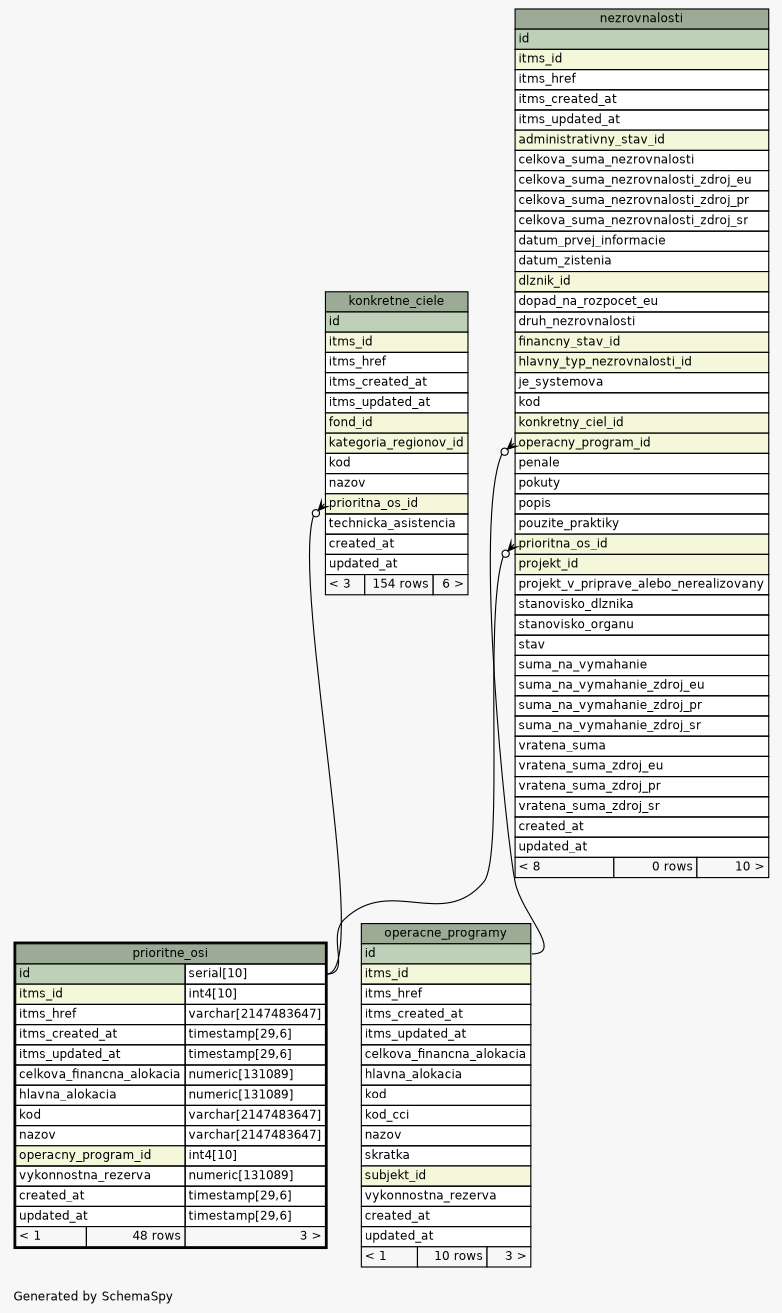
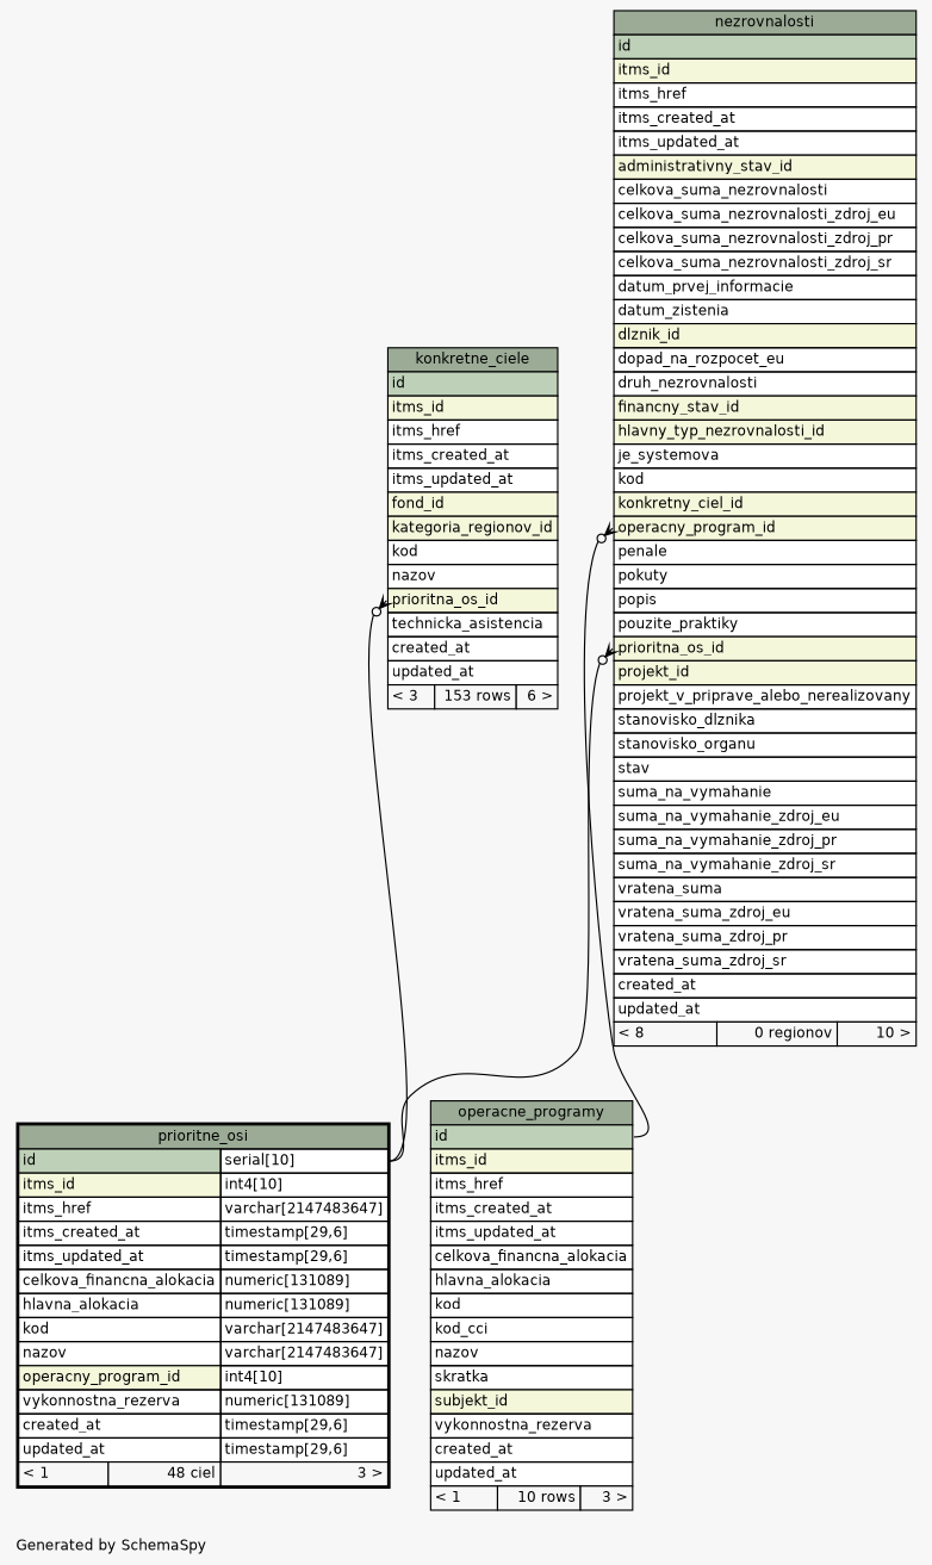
  digraph {
    bgcolor="#f7f7f7"
    fontname=Helvetica
    fontsize=11
    label="\nGenerated by SchemaSpy"
    labeljust=l
    nodesep=0.18
    rankdir=TB
    ranksep=0.46
    node [fontname=Helvetica fontsize=11 shape=plaintext]
    edge [arrowhead=none arrowsize=0.8 arrowtail=crowodot dir=back headport="id.type:e" tailport="prioritna_os_id:w"]
-   n1 [label=<     <TABLE BORDER="0" CELLBORDER="1" CELLSPACING="0" BGCOLOR="#ffffff">       <TR><TD COLSPAN="3" BGCOLOR="#9bab96" ALIGN="CENTER">konkretne_ciele</TD></TR>       <TR><TD PORT="id" COLSPAN="3" BGCOLOR="#bed1b8" ALIGN="LEFT">id</TD></TR>       <TR><TD PORT="itms_id" COLSPAN="3" BGCOLOR="#f4f7da" ALIGN="LEFT">itms_id</TD></TR>       <TR><TD PORT="itms_href" COLSPAN="3" ALIGN="LEFT">itms_href</TD></TR>       <TR><TD PORT="itms_created_at" COLSPAN="3" ALIGN="LEFT">itms_created_at</TD></TR>       <TR><TD PORT="itms_updated_at" COLSPAN="3" ALIGN="LEFT">itms_updated_at</TD></TR>       <TR><TD PORT="fond_id" COLSPAN="3" BGCOLOR="#f4f7da" ALIGN="LEFT">fond_id</TD></TR>       <TR><TD PORT="kategoria_regionov_id" COLSPAN="3" BGCOLOR="#f4f7da" ALIGN="LEFT">kategoria_regionov_id</TD></TR>       <TR><TD PORT="kod" COLSPAN="3" ALIGN="LEFT">kod</TD></TR>       <TR><TD PORT="nazov" COLSPAN="3" ALIGN="LEFT">nazov</TD></TR>       <TR><TD PORT="prioritna_os_id" COLSPAN="3" BGCOLOR="#f4f7da" ALIGN="LEFT">prioritna_os_id</TD></TR>       <TR><TD PORT="technicka_asistencia" COLSPAN="3" ALIGN="LEFT">technicka_asistencia</TD></TR>       <TR><TD PORT="created_at" COLSPAN="3" ALIGN="LEFT">created_at</TD></TR>       <TR><TD PORT="updated_at" COLSPAN="3" ALIGN="LEFT">updated_at</TD></TR>       <TR><TD ALIGN="LEFT" BGCOLOR="#f7f7f7">&lt; 3</TD><TD ALIGN="RIGHT" BGCOLOR="#f7f7f7">154 rows</TD><TD ALIGN="RIGHT" BGCOLOR="#f7f7f7">6 &gt;</TD></TR>     </TABLE>>]
-   n2 [label=<     <TABLE BORDER="2" CELLBORDER="1" CELLSPACING="0" BGCOLOR="#ffffff">       <TR><TD COLSPAN="3" BGCOLOR="#9bab96" ALIGN="CENTER">prioritne_osi</TD></TR>       <TR><TD PORT="id" COLSPAN="2" BGCOLOR="#bed1b8" ALIGN="LEFT">id</TD><TD PORT="id.type" ALIGN="LEFT">serial[10]</TD></TR>       <TR><TD PORT="itms_id" COLSPAN="2" BGCOLOR="#f4f7da" ALIGN="LEFT">itms_id</TD><TD PORT="itms_id.type" ALIGN="LEFT">int4[10]</TD></TR>       <TR><TD PORT="itms_href" COLSPAN="2" ALIGN="LEFT">itms_href</TD><TD PORT="itms_href.type" ALIGN="LEFT">varchar[2147483647]</TD></TR>       <TR><TD PORT="itms_created_at" COLSPAN="2" ALIGN="LEFT">itms_created_at</TD><TD PORT="itms_created_at.type" ALIGN="LEFT">timestamp[29,6]</TD></TR>       <TR><TD PORT="itms_updated_at" COLSPAN="2" ALIGN="LEFT">itms_updated_at</TD><TD PORT="itms_updated_at.type" ALIGN="LEFT">timestamp[29,6]</TD></TR>       <TR><TD PORT="celkova_financna_alokacia" COLSPAN="2" ALIGN="LEFT">celkova_financna_alokacia</TD><TD PORT="celkova_financna_alokacia.type" ALIGN="LEFT">numeric[131089]</TD></TR>       <TR><TD PORT="hlavna_alokacia" COLSPAN="2" ALIGN="LEFT">hlavna_alokacia</TD><TD PORT="hlavna_alokacia.type" ALIGN="LEFT">numeric[131089]</TD></TR>       <TR><TD PORT="kod" COLSPAN="2" ALIGN="LEFT">kod</TD><TD PORT="kod.type" ALIGN="LEFT">varchar[2147483647]</TD></TR>       <TR><TD PORT="nazov" COLSPAN="2" ALIGN="LEFT">nazov</TD><TD PORT="nazov.type" ALIGN="LEFT">varchar[2147483647]</TD></TR>       <TR><TD PORT="operacny_program_id" COLSPAN="2" BGCOLOR="#f4f7da" ALIGN="LEFT">operacny_program_id</TD><TD PORT="operacny_program_id.type" ALIGN="LEFT">int4[10]</TD></TR>       <TR><TD PORT="vykonnostna_rezerva" COLSPAN="2" ALIGN="LEFT">vykonnostna_rezerva</TD><TD PORT="vykonnostna_rezerva.type" ALIGN="LEFT">numeric[131089]</TD></TR>       <TR><TD PORT="created_at" COLSPAN="2" ALIGN="LEFT">created_at</TD><TD PORT="created_at.type" ALIGN="LEFT">timestamp[29,6]</TD></TR>       <TR><TD PORT="updated_at" COLSPAN="2" ALIGN="LEFT">updated_at</TD><TD PORT="updated_at.type" ALIGN="LEFT">timestamp[29,6]</TD></TR>       <TR><TD ALIGN="LEFT" BGCOLOR="#f7f7f7">&lt; 1</TD><TD ALIGN="RIGHT" BGCOLOR="#f7f7f7">48 rows</TD><TD ALIGN="RIGHT" BGCOLOR="#f7f7f7">3 &gt;</TD></TR>     </TABLE>>]
+   n1 [label=<     <TABLE BORDER="0" CELLBORDER="1" CELLSPACING="0" BGCOLOR="#ffffff">       <TR><TD COLSPAN="3" BGCOLOR="#9bab96" ALIGN="CENTER">konkretne_ciele</TD></TR>       <TR><TD PORT="id" COLSPAN="3" BGCOLOR="#bed1b8" ALIGN="LEFT">id</TD></TR>       <TR><TD PORT="itms_id" COLSPAN="3" BGCOLOR="#f4f7da" ALIGN="LEFT">itms_id</TD></TR>       <TR><TD PORT="itms_href" COLSPAN="3" ALIGN="LEFT">itms_href</TD></TR>       <TR><TD PORT="itms_created_at" COLSPAN="3" ALIGN="LEFT">itms_created_at</TD></TR>       <TR><TD PORT="itms_updated_at" COLSPAN="3" ALIGN="LEFT">itms_updated_at</TD></TR>       <TR><TD PORT="fond_id" COLSPAN="3" BGCOLOR="#f4f7da" ALIGN="LEFT">fond_id</TD></TR>       <TR><TD PORT="kategoria_regionov_id" COLSPAN="3" BGCOLOR="#f4f7da" ALIGN="LEFT">kategoria_regionov_id</TD></TR>       <TR><TD PORT="kod" COLSPAN="3" ALIGN="LEFT">kod</TD></TR>       <TR><TD PORT="nazov" COLSPAN="3" ALIGN="LEFT">nazov</TD></TR>       <TR><TD PORT="prioritna_os_id" COLSPAN="3" BGCOLOR="#f4f7da" ALIGN="LEFT">prioritna_os_id</TD></TR>       <TR><TD PORT="technicka_asistencia" COLSPAN="3" ALIGN="LEFT">technicka_asistencia</TD></TR>       <TR><TD PORT="created_at" COLSPAN="3" ALIGN="LEFT">created_at</TD></TR>       <TR><TD PORT="updated_at" COLSPAN="3" ALIGN="LEFT">updated_at</TD></TR>       <TR><TD ALIGN="LEFT" BGCOLOR="#f7f7f7">&lt; 3</TD><TD ALIGN="RIGHT" BGCOLOR="#f7f7f7">153 rows</TD><TD ALIGN="RIGHT" BGCOLOR="#f7f7f7">6 &gt;</TD></TR>     </TABLE>>]
+   n2 [label=<     <TABLE BORDER="2" CELLBORDER="1" CELLSPACING="0" BGCOLOR="#ffffff">       <TR><TD COLSPAN="3" BGCOLOR="#9bab96" ALIGN="CENTER">prioritne_osi</TD></TR>       <TR><TD PORT="id" COLSPAN="2" BGCOLOR="#bed1b8" ALIGN="LEFT">id</TD><TD PORT="id.type" ALIGN="LEFT">serial[10]</TD></TR>       <TR><TD PORT="itms_id" COLSPAN="2" BGCOLOR="#f4f7da" ALIGN="LEFT">itms_id</TD><TD PORT="itms_id.type" ALIGN="LEFT">int4[10]</TD></TR>       <TR><TD PORT="itms_href" COLSPAN="2" ALIGN="LEFT">itms_href</TD><TD PORT="itms_href.type" ALIGN="LEFT">varchar[2147483647]</TD></TR>       <TR><TD PORT="itms_created_at" COLSPAN="2" ALIGN="LEFT">itms_created_at</TD><TD PORT="itms_created_at.type" ALIGN="LEFT">timestamp[29,6]</TD></TR>       <TR><TD PORT="itms_updated_at" COLSPAN="2" ALIGN="LEFT">itms_updated_at</TD><TD PORT="itms_updated_at.type" ALIGN="LEFT">timestamp[29,6]</TD></TR>       <TR><TD PORT="celkova_financna_alokacia" COLSPAN="2" ALIGN="LEFT">celkova_financna_alokacia</TD><TD PORT="celkova_financna_alokacia.type" ALIGN="LEFT">numeric[131089]</TD></TR>       <TR><TD PORT="hlavna_alokacia" COLSPAN="2" ALIGN="LEFT">hlavna_alokacia</TD><TD PORT="hlavna_alokacia.type" ALIGN="LEFT">numeric[131089]</TD></TR>       <TR><TD PORT="kod" COLSPAN="2" ALIGN="LEFT">kod</TD><TD PORT="kod.type" ALIGN="LEFT">varchar[2147483647]</TD></TR>       <TR><TD PORT="nazov" COLSPAN="2" ALIGN="LEFT">nazov</TD><TD PORT="nazov.type" ALIGN="LEFT">varchar[2147483647]</TD></TR>       <TR><TD PORT="operacny_program_id" COLSPAN="2" BGCOLOR="#f4f7da" ALIGN="LEFT">operacny_program_id</TD><TD PORT="operacny_program_id.type" ALIGN="LEFT">int4[10]</TD></TR>       <TR><TD PORT="vykonnostna_rezerva" COLSPAN="2" ALIGN="LEFT">vykonnostna_rezerva</TD><TD PORT="vykonnostna_rezerva.type" ALIGN="LEFT">numeric[131089]</TD></TR>       <TR><TD PORT="created_at" COLSPAN="2" ALIGN="LEFT">created_at</TD><TD PORT="created_at.type" ALIGN="LEFT">timestamp[29,6]</TD></TR>       <TR><TD PORT="updated_at" COLSPAN="2" ALIGN="LEFT">updated_at</TD><TD PORT="updated_at.type" ALIGN="LEFT">timestamp[29,6]</TD></TR>       <TR><TD ALIGN="LEFT" BGCOLOR="#f7f7f7">&lt; 1</TD><TD ALIGN="RIGHT" BGCOLOR="#f7f7f7">48 ciel</TD><TD ALIGN="RIGHT" BGCOLOR="#f7f7f7">3 &gt;</TD></TR>     </TABLE>>]
    n3 [label=<     <TABLE BORDER="0" CELLBORDER="1" CELLSPACING="0" BGCOLOR="#ffffff">       <TR><TD COLSPAN="3" BGCOLOR="#9bab96" ALIGN="CENTER">operacne_programy</TD></TR>       <TR><TD PORT="id" COLSPAN="3" BGCOLOR="#bed1b8" ALIGN="LEFT">id</TD></TR>       <TR><TD PORT="itms_id" COLSPAN="3" BGCOLOR="#f4f7da" ALIGN="LEFT">itms_id</TD></TR>       <TR><TD PORT="itms_href" COLSPAN="3" ALIGN="LEFT">itms_href</TD></TR>       <TR><TD PORT="itms_created_at" COLSPAN="3" ALIGN="LEFT">itms_created_at</TD></TR>       <TR><TD PORT="itms_updated_at" COLSPAN="3" ALIGN="LEFT">itms_updated_at</TD></TR>       <TR><TD PORT="celkova_financna_alokacia" COLSPAN="3" ALIGN="LEFT">celkova_financna_alokacia</TD></TR>       <TR><TD PORT="hlavna_alokacia" COLSPAN="3" ALIGN="LEFT">hlavna_alokacia</TD></TR>       <TR><TD PORT="kod" COLSPAN="3" ALIGN="LEFT">kod</TD></TR>       <TR><TD PORT="kod_cci" COLSPAN="3" ALIGN="LEFT">kod_cci</TD></TR>       <TR><TD PORT="nazov" COLSPAN="3" ALIGN="LEFT">nazov</TD></TR>       <TR><TD PORT="skratka" COLSPAN="3" ALIGN="LEFT">skratka</TD></TR>       <TR><TD PORT="subjekt_id" COLSPAN="3" BGCOLOR="#f4f7da" ALIGN="LEFT">subjekt_id</TD></TR>       <TR><TD PORT="vykonnostna_rezerva" COLSPAN="3" ALIGN="LEFT">vykonnostna_rezerva</TD></TR>       <TR><TD PORT="created_at" COLSPAN="3" ALIGN="LEFT">created_at</TD></TR>       <TR><TD PORT="updated_at" COLSPAN="3" ALIGN="LEFT">updated_at</TD></TR>       <TR><TD ALIGN="LEFT" BGCOLOR="#f7f7f7">&lt; 1</TD><TD ALIGN="RIGHT" BGCOLOR="#f7f7f7">10 rows</TD><TD ALIGN="RIGHT" BGCOLOR="#f7f7f7">3 &gt;</TD></TR>     </TABLE>>]
-   n4 [label=<     <TABLE BORDER="0" CELLBORDER="1" CELLSPACING="0" BGCOLOR="#ffffff">       <TR><TD COLSPAN="3" BGCOLOR="#9bab96" ALIGN="CENTER">nezrovnalosti</TD></TR>       <TR><TD PORT="id" COLSPAN="3" BGCOLOR="#bed1b8" ALIGN="LEFT">id</TD></TR>       <TR><TD PORT="itms_id" COLSPAN="3" BGCOLOR="#f4f7da" ALIGN="LEFT">itms_id</TD></TR>       <TR><TD PORT="itms_href" COLSPAN="3" ALIGN="LEFT">itms_href</TD></TR>       <TR><TD PORT="itms_created_at" COLSPAN="3" ALIGN="LEFT">itms_created_at</TD></TR>       <TR><TD PORT="itms_updated_at" COLSPAN="3" ALIGN="LEFT">itms_updated_at</TD></TR>       <TR><TD PORT="administrativny_stav_id" COLSPAN="3" BGCOLOR="#f4f7da" ALIGN="LEFT">administrativny_stav_id</TD></TR>       <TR><TD PORT="celkova_suma_nezrovnalosti" COLSPAN="3" ALIGN="LEFT">celkova_suma_nezrovnalosti</TD></TR>       <TR><TD PORT="celkova_suma_nezrovnalosti_zdroj_eu" COLSPAN="3" ALIGN="LEFT">celkova_suma_nezrovnalosti_zdroj_eu</TD></TR>       <TR><TD PORT="celkova_suma_nezrovnalosti_zdroj_pr" COLSPAN="3" ALIGN="LEFT">celkova_suma_nezrovnalosti_zdroj_pr</TD></TR>       <TR><TD PORT="celkova_suma_nezrovnalosti_zdroj_sr" COLSPAN="3" ALIGN="LEFT">celkova_suma_nezrovnalosti_zdroj_sr</TD></TR>       <TR><TD PORT="datum_prvej_informacie" COLSPAN="3" ALIGN="LEFT">datum_prvej_informacie</TD></TR>       <TR><TD PORT="datum_zistenia" COLSPAN="3" ALIGN="LEFT">datum_zistenia</TD></TR>       <TR><TD PORT="dlznik_id" COLSPAN="3" BGCOLOR="#f4f7da" ALIGN="LEFT">dlznik_id</TD></TR>       <TR><TD PORT="dopad_na_rozpocet_eu" COLSPAN="3" ALIGN="LEFT">dopad_na_rozpocet_eu</TD></TR>       <TR><TD PORT="druh_nezrovnalosti" COLSPAN="3" ALIGN="LEFT">druh_nezrovnalosti</TD></TR>       <TR><TD PORT="financny_stav_id" COLSPAN="3" BGCOLOR="#f4f7da" ALIGN="LEFT">financny_stav_id</TD></TR>       <TR><TD PORT="hlavny_typ_nezrovnalosti_id" COLSPAN="3" BGCOLOR="#f4f7da" ALIGN="LEFT">hlavny_typ_nezrovnalosti_id</TD></TR>       <TR><TD PORT="je_systemova" COLSPAN="3" ALIGN="LEFT">je_systemova</TD></TR>       <TR><TD PORT="kod" COLSPAN="3" ALIGN="LEFT">kod</TD></TR>       <TR><TD PORT="konkretny_ciel_id" COLSPAN="3" BGCOLOR="#f4f7da" ALIGN="LEFT">konkretny_ciel_id</TD></TR>       <TR><TD PORT="operacny_program_id" COLSPAN="3" BGCOLOR="#f4f7da" ALIGN="LEFT">operacny_program_id</TD></TR>       <TR><TD PORT="penale" COLSPAN="3" ALIGN="LEFT">penale</TD></TR>       <TR><TD PORT="pokuty" COLSPAN="3" ALIGN="LEFT">pokuty</TD></TR>       <TR><TD PORT="popis" COLSPAN="3" ALIGN="LEFT">popis</TD></TR>       <TR><TD PORT="pouzite_praktiky" COLSPAN="3" ALIGN="LEFT">pouzite_praktiky</TD></TR>       <TR><TD PORT="prioritna_os_id" COLSPAN="3" BGCOLOR="#f4f7da" ALIGN="LEFT">prioritna_os_id</TD></TR>       <TR><TD PORT="projekt_id" COLSPAN="3" BGCOLOR="#f4f7da" ALIGN="LEFT">projekt_id</TD></TR>       <TR><TD PORT="projekt_v_priprave_alebo_nerealizovany" COLSPAN="3" ALIGN="LEFT">projekt_v_priprave_alebo_nerealizovany</TD></TR>       <TR><TD PORT="stanovisko_dlznika" COLSPAN="3" ALIGN="LEFT">stanovisko_dlznika</TD></TR>       <TR><TD PORT="stanovisko_organu" COLSPAN="3" ALIGN="LEFT">stanovisko_organu</TD></TR>       <TR><TD PORT="stav" COLSPAN="3" ALIGN="LEFT">stav</TD></TR>       <TR><TD PORT="suma_na_vymahanie" COLSPAN="3" ALIGN="LEFT">suma_na_vymahanie</TD></TR>       <TR><TD PORT="suma_na_vymahanie_zdroj_eu" COLSPAN="3" ALIGN="LEFT">suma_na_vymahanie_zdroj_eu</TD></TR>       <TR><TD PORT="suma_na_vymahanie_zdroj_pr" COLSPAN="3" ALIGN="LEFT">suma_na_vymahanie_zdroj_pr</TD></TR>       <TR><TD PORT="suma_na_vymahanie_zdroj_sr" COLSPAN="3" ALIGN="LEFT">suma_na_vymahanie_zdroj_sr</TD></TR>       <TR><TD PORT="vratena_suma" COLSPAN="3" ALIGN="LEFT">vratena_suma</TD></TR>       <TR><TD PORT="vratena_suma_zdroj_eu" COLSPAN="3" ALIGN="LEFT">vratena_suma_zdroj_eu</TD></TR>       <TR><TD PORT="vratena_suma_zdroj_pr" COLSPAN="3" ALIGN="LEFT">vratena_suma_zdroj_pr</TD></TR>       <TR><TD PORT="vratena_suma_zdroj_sr" COLSPAN="3" ALIGN="LEFT">vratena_suma_zdroj_sr</TD></TR>       <TR><TD PORT="created_at" COLSPAN="3" ALIGN="LEFT">created_at</TD></TR>       <TR><TD PORT="updated_at" COLSPAN="3" ALIGN="LEFT">updated_at</TD></TR>       <TR><TD ALIGN="LEFT" BGCOLOR="#f7f7f7">&lt; 8</TD><TD ALIGN="RIGHT" BGCOLOR="#f7f7f7">0 rows</TD><TD ALIGN="RIGHT" BGCOLOR="#f7f7f7">10 &gt;</TD></TR>     </TABLE>>]
+   n4 [label=<     <TABLE BORDER="0" CELLBORDER="1" CELLSPACING="0" BGCOLOR="#ffffff">       <TR><TD COLSPAN="3" BGCOLOR="#9bab96" ALIGN="CENTER">nezrovnalosti</TD></TR>       <TR><TD PORT="id" COLSPAN="3" BGCOLOR="#bed1b8" ALIGN="LEFT">id</TD></TR>       <TR><TD PORT="itms_id" COLSPAN="3" BGCOLOR="#f4f7da" ALIGN="LEFT">itms_id</TD></TR>       <TR><TD PORT="itms_href" COLSPAN="3" ALIGN="LEFT">itms_href</TD></TR>       <TR><TD PORT="itms_created_at" COLSPAN="3" ALIGN="LEFT">itms_created_at</TD></TR>       <TR><TD PORT="itms_updated_at" COLSPAN="3" ALIGN="LEFT">itms_updated_at</TD></TR>       <TR><TD PORT="administrativny_stav_id" COLSPAN="3" BGCOLOR="#f4f7da" ALIGN="LEFT">administrativny_stav_id</TD></TR>       <TR><TD PORT="celkova_suma_nezrovnalosti" COLSPAN="3" ALIGN="LEFT">celkova_suma_nezrovnalosti</TD></TR>       <TR><TD PORT="celkova_suma_nezrovnalosti_zdroj_eu" COLSPAN="3" ALIGN="LEFT">celkova_suma_nezrovnalosti_zdroj_eu</TD></TR>       <TR><TD PORT="celkova_suma_nezrovnalosti_zdroj_pr" COLSPAN="3" ALIGN="LEFT">celkova_suma_nezrovnalosti_zdroj_pr</TD></TR>       <TR><TD PORT="celkova_suma_nezrovnalosti_zdroj_sr" COLSPAN="3" ALIGN="LEFT">celkova_suma_nezrovnalosti_zdroj_sr</TD></TR>       <TR><TD PORT="datum_prvej_informacie" COLSPAN="3" ALIGN="LEFT">datum_prvej_informacie</TD></TR>       <TR><TD PORT="datum_zistenia" COLSPAN="3" ALIGN="LEFT">datum_zistenia</TD></TR>       <TR><TD PORT="dlznik_id" COLSPAN="3" BGCOLOR="#f4f7da" ALIGN="LEFT">dlznik_id</TD></TR>       <TR><TD PORT="dopad_na_rozpocet_eu" COLSPAN="3" ALIGN="LEFT">dopad_na_rozpocet_eu</TD></TR>       <TR><TD PORT="druh_nezrovnalosti" COLSPAN="3" ALIGN="LEFT">druh_nezrovnalosti</TD></TR>       <TR><TD PORT="financny_stav_id" COLSPAN="3" BGCOLOR="#f4f7da" ALIGN="LEFT">financny_stav_id</TD></TR>       <TR><TD PORT="hlavny_typ_nezrovnalosti_id" COLSPAN="3" BGCOLOR="#f4f7da" ALIGN="LEFT">hlavny_typ_nezrovnalosti_id</TD></TR>       <TR><TD PORT="je_systemova" COLSPAN="3" ALIGN="LEFT">je_systemova</TD></TR>       <TR><TD PORT="kod" COLSPAN="3" ALIGN="LEFT">kod</TD></TR>       <TR><TD PORT="konkretny_ciel_id" COLSPAN="3" BGCOLOR="#f4f7da" ALIGN="LEFT">konkretny_ciel_id</TD></TR>       <TR><TD PORT="operacny_program_id" COLSPAN="3" BGCOLOR="#f4f7da" ALIGN="LEFT">operacny_program_id</TD></TR>       <TR><TD PORT="penale" COLSPAN="3" ALIGN="LEFT">penale</TD></TR>       <TR><TD PORT="pokuty" COLSPAN="3" ALIGN="LEFT">pokuty</TD></TR>       <TR><TD PORT="popis" COLSPAN="3" ALIGN="LEFT">popis</TD></TR>       <TR><TD PORT="pouzite_praktiky" COLSPAN="3" ALIGN="LEFT">pouzite_praktiky</TD></TR>       <TR><TD PORT="prioritna_os_id" COLSPAN="3" BGCOLOR="#f4f7da" ALIGN="LEFT">prioritna_os_id</TD></TR>       <TR><TD PORT="projekt_id" COLSPAN="3" BGCOLOR="#f4f7da" ALIGN="LEFT">projekt_id</TD></TR>       <TR><TD PORT="projekt_v_priprave_alebo_nerealizovany" COLSPAN="3" ALIGN="LEFT">projekt_v_priprave_alebo_nerealizovany</TD></TR>       <TR><TD PORT="stanovisko_dlznika" COLSPAN="3" ALIGN="LEFT">stanovisko_dlznika</TD></TR>       <TR><TD PORT="stanovisko_organu" COLSPAN="3" ALIGN="LEFT">stanovisko_organu</TD></TR>       <TR><TD PORT="stav" COLSPAN="3" ALIGN="LEFT">stav</TD></TR>       <TR><TD PORT="suma_na_vymahanie" COLSPAN="3" ALIGN="LEFT">suma_na_vymahanie</TD></TR>       <TR><TD PORT="suma_na_vymahanie_zdroj_eu" COLSPAN="3" ALIGN="LEFT">suma_na_vymahanie_zdroj_eu</TD></TR>       <TR><TD PORT="suma_na_vymahanie_zdroj_pr" COLSPAN="3" ALIGN="LEFT">suma_na_vymahanie_zdroj_pr</TD></TR>       <TR><TD PORT="suma_na_vymahanie_zdroj_sr" COLSPAN="3" ALIGN="LEFT">suma_na_vymahanie_zdroj_sr</TD></TR>       <TR><TD PORT="vratena_suma" COLSPAN="3" ALIGN="LEFT">vratena_suma</TD></TR>       <TR><TD PORT="vratena_suma_zdroj_eu" COLSPAN="3" ALIGN="LEFT">vratena_suma_zdroj_eu</TD></TR>       <TR><TD PORT="vratena_suma_zdroj_pr" COLSPAN="3" ALIGN="LEFT">vratena_suma_zdroj_pr</TD></TR>       <TR><TD PORT="vratena_suma_zdroj_sr" COLSPAN="3" ALIGN="LEFT">vratena_suma_zdroj_sr</TD></TR>       <TR><TD PORT="created_at" COLSPAN="3" ALIGN="LEFT">created_at</TD></TR>       <TR><TD PORT="updated_at" COLSPAN="3" ALIGN="LEFT">updated_at</TD></TR>       <TR><TD ALIGN="LEFT" BGCOLOR="#f7f7f7">&lt; 8</TD><TD ALIGN="RIGHT" BGCOLOR="#f7f7f7">0 regionov</TD><TD ALIGN="RIGHT" BGCOLOR="#f7f7f7">10 &gt;</TD></TR>     </TABLE>>]
    n1 -> n2
    n4 -> n2
    n4 -> n3 [headport="id:e" tailport="operacny_program_id:w"]
  }
